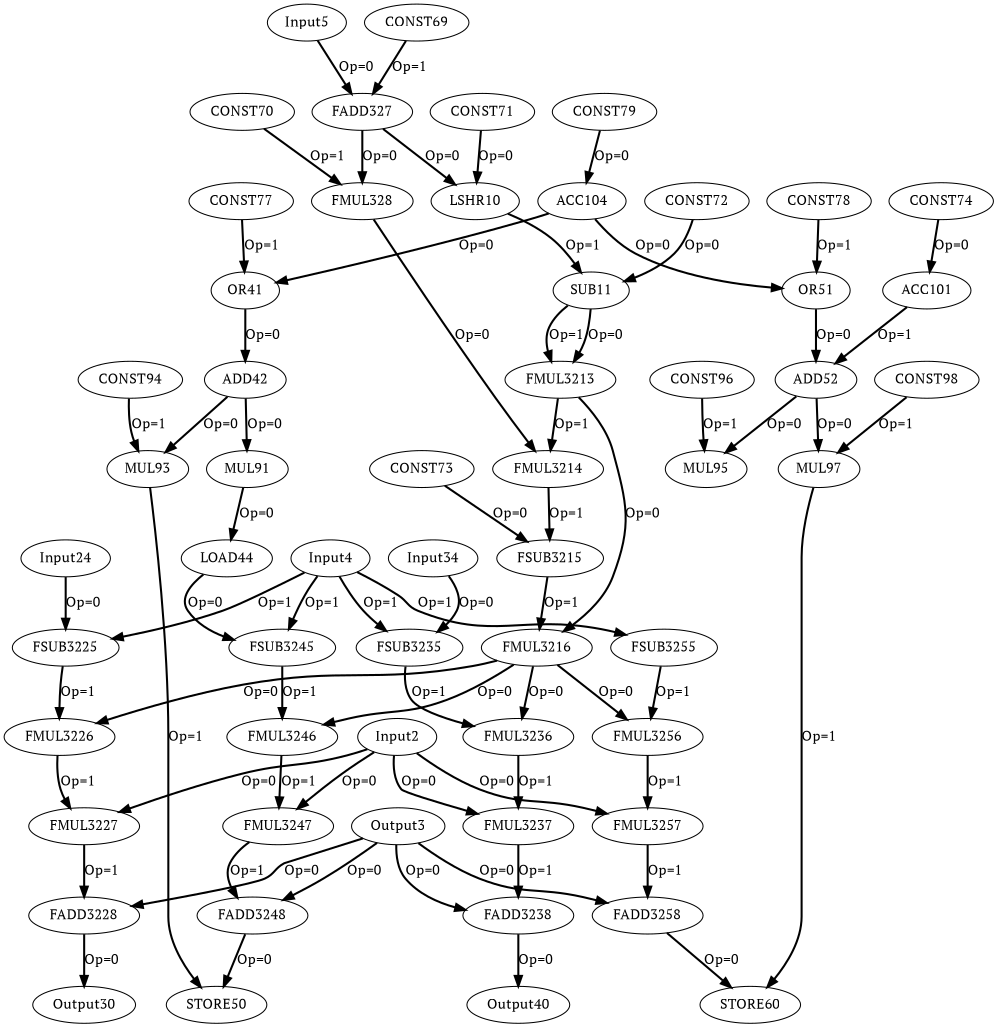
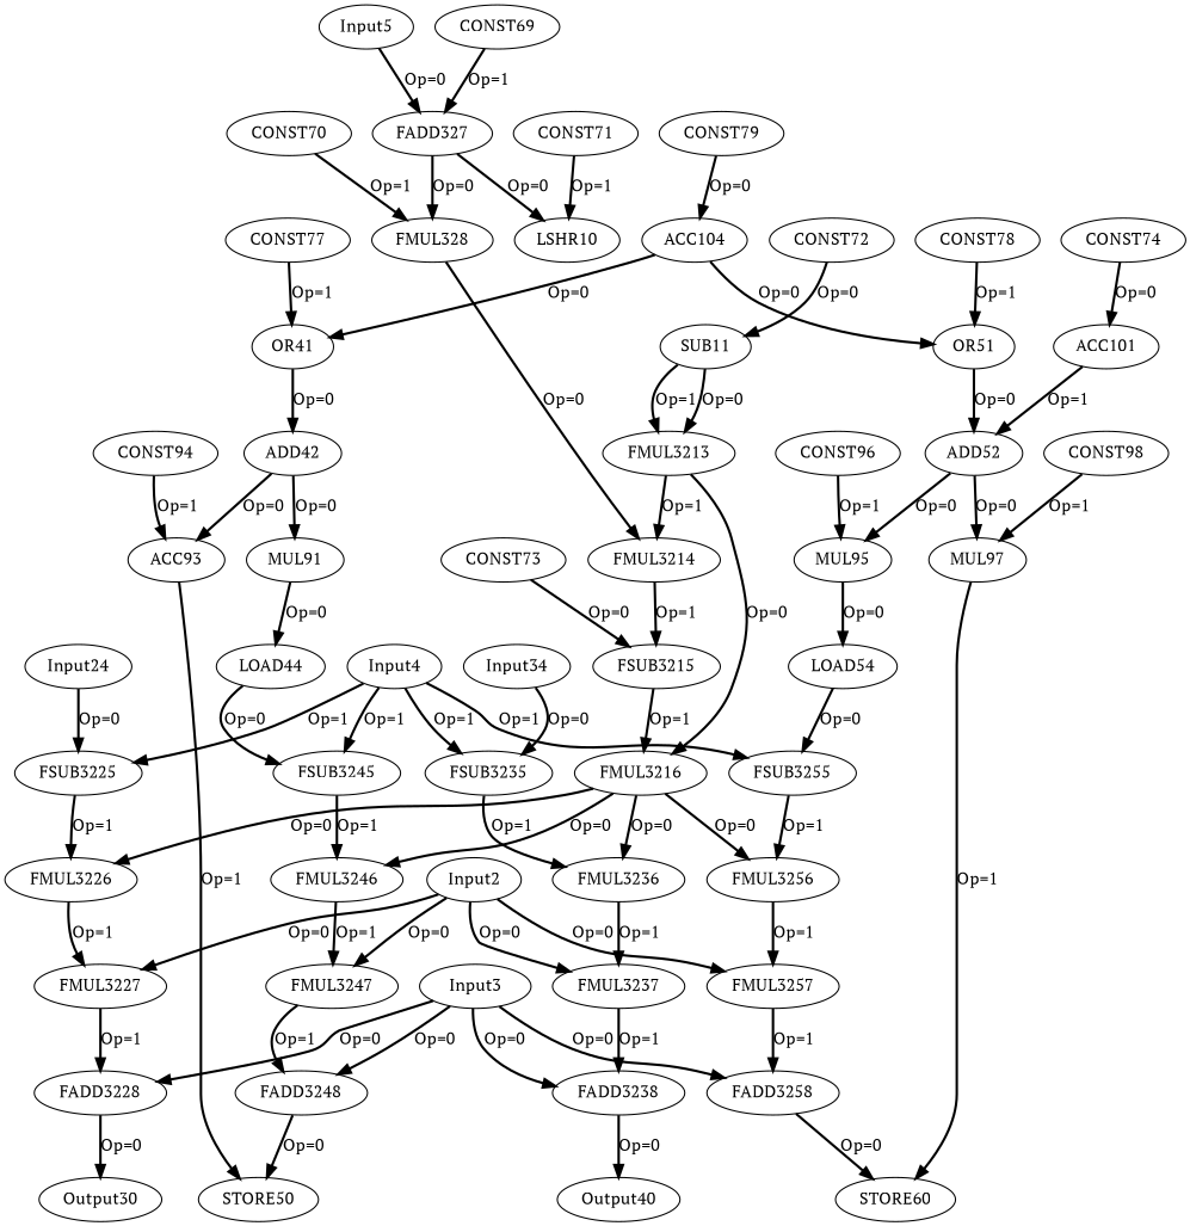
  digraph {
    fontname="PT Serif"
    node [fontname="PT Serif" opcode=FMUL32]
    edge [color=black fontname="PT Serif" operand=0 style=bold]
    Input2 [offset="0, 0" opcode=Input pattern="0, 28" ref_name=arg]
    FMUL3227
    FMUL3237
    FMUL3247
    FMUL3257
    FADD3228 [opcode=FADD32]
    FADD3238 [opcode=FADD32]
    FADD3248 [opcode=FADD32]
    FADD3258 [opcode=FADD32]
-   Input3 [offset="0, 0" opcode=Input pattern="0, 28" ref_name=arg1 label=Output3]
+   Input3 [offset="0, 0" opcode=Input pattern="0, 28" ref_name=arg1]
    Output30 [offset="0, 0" opcode=Output pattern="16, 28, 16, 16" ref_name=arg5]
    Output40 [offset="0, 4" opcode=Output pattern="16, 28, 16, 16" ref_name=arg5]
    STORE50 [cycles=448 offset="0, 0" opcode=STORE ref_name=arg5]
    STORE60 [cycles=448 offset="0, 0" opcode=STORE ref_name=arg5]
    Input4 [offset="0, 0" opcode=Input pattern="0, 28" ref_name=arg2]
    FSUB3225 [opcode=FSUB32]
    FSUB3235 [opcode=FSUB32]
    FSUB3245 [opcode=FSUB32]
    FSUB3255 [opcode=FSUB32]
    FMUL3226
    FMUL3236
    FMUL3246
    FMUL3256
    Input5 [offset="0, 0" opcode=Input pattern="0, 28" ref_name=arg3]
    FADD327 [opcode=FADD32]
    FMUL328
    LSHR10 [opcode=LSHR]
    FMUL3214
    SUB11 [opcode=SUB]
    FSUB3215 [opcode=FSUB32]
    FMUL3213
    FMUL3216
    Input24 [offset="0, 0" opcode=Input pattern="16, 28, 16, 16" ref_name=arg4]
    Input34 [offset="0, 4" opcode=Input pattern="16, 28, 16, 16" ref_name=arg4]
    OR41 [opcode=OR]
    ADD42 [opcode=ADD]
    MUL91 [opcode=MUL]
-   MUL93 [opcode=MUL]
+   MUL93 [opcode=MUL label=ACC93]
    LOAD44 [cycles=448 offset="0, 0" opcode=LOAD ref_name=arg4]
    OR51 [opcode=OR]
    ADD52 [opcode=ADD]
    MUL95 [opcode=MUL]
    MUL97 [opcode=MUL]
+   LOAD54 [cycles=448 offset="0, 0" opcode=LOAD ref_name=arg4]
    CONST69 [opcode=CONST value=925353388]
    CONST70 [opcode=CONST value=1056964608]
    CONST71 [opcode=CONST value=1]
    CONST72 [opcode=CONST value=1597463007]
    CONST73 [opcode=CONST value=1069547520]
    CONST74 [opcode=CONST value=112]
    ACC101 [acc_first=0 acc_params="0, 16, 28, 1" opcode=ACC]
    CONST77 [opcode=CONST value=2]
    CONST78 [opcode=CONST value=3]
    CONST79 [opcode=CONST value=4]
    ACC104 [acc_first=0 acc_params="0, 28, 1, 16" opcode=ACC]
    CONST94 [opcode=CONST value=4]
    CONST96 [opcode=CONST value=4]
    CONST98 [opcode=CONST value=4]
    Input2 -> FMUL3227 [label="Op=0"]
    Input2 -> FMUL3237 [label="Op=0"]
    Input2 -> FMUL3247 [label="Op=0"]
    Input2 -> FMUL3257 [label="Op=0"]
    FMUL3227 -> FADD3228 [label="Op=1" operand=1]
    FMUL3237 -> FADD3238 [label="Op=1" operand=1]
    FMUL3247 -> FADD3248 [label="Op=1" operand=1]
    FMUL3257 -> FADD3258 [label="Op=1" operand=1]
    FADD3228 -> Output30 [label="Op=0"]
    FADD3238 -> Output40 [label="Op=0"]
    FADD3248 -> STORE50 [label="Op=0"]
    FADD3258 -> STORE60 [label="Op=0"]
    Input3 -> FADD3228 [label="Op=0"]
    Input3 -> FADD3238 [label="Op=0"]
    Input3 -> FADD3248 [label="Op=0"]
    Input3 -> FADD3258 [label="Op=0"]
    Input4 -> FSUB3225 [label="Op=1" operand=1]
    Input4 -> FSUB3235 [label="Op=1" operand=1]
    Input4 -> FSUB3245 [label="Op=1" operand=1]
    Input4 -> FSUB3255 [label="Op=1" operand=1]
    FSUB3225 -> FMUL3226 [label="Op=1" operand=1]
    FSUB3235 -> FMUL3236 [label="Op=1" operand=1]
    FSUB3245 -> FMUL3246 [label="Op=1" operand=1]
    FSUB3255 -> FMUL3256 [label="Op=1" operand=1]
    FMUL3226 -> FMUL3227 [label="Op=1" operand=1]
    FMUL3236 -> FMUL3237 [label="Op=1" operand=1]
    FMUL3246 -> FMUL3247 [label="Op=1" operand=1]
    FMUL3256 -> FMUL3257 [label="Op=1" operand=1]
    Input5 -> FADD327 [label="Op=0"]
    FADD327 -> FMUL328 [label="Op=0"]
    FADD327 -> LSHR10 [label="Op=0"]
    FMUL328 -> FMUL3214 [label="Op=0"]
-   LSHR10 -> SUB11 [label="Op=1" operand=1]
    FMUL3214 -> FSUB3215 [label="Op=1" operand=1]
    SUB11 -> FMUL3213 [label="Op=1" operand=1]
    SUB11 -> FMUL3213 [label="Op=0"]
    FSUB3215 -> FMUL3216 [label="Op=1" operand=1]
    FMUL3213 -> FMUL3214 [label="Op=1" operand=1]
    FMUL3213 -> FMUL3216 [label="Op=0"]
    FMUL3216 -> FMUL3226 [label="Op=0"]
    FMUL3216 -> FMUL3236 [label="Op=0"]
    FMUL3216 -> FMUL3246 [label="Op=0"]
    FMUL3216 -> FMUL3256 [label="Op=0"]
    Input24 -> FSUB3225 [label="Op=0"]
    Input34 -> FSUB3235 [label="Op=0"]
    OR41 -> ADD42 [label="Op=0"]
    ADD42 -> MUL91 [label="Op=0"]
    ADD42 -> MUL93 [label="Op=0"]
    MUL91 -> LOAD44 [label="Op=0"]
    MUL93 -> STORE50 [label="Op=1" operand=1]
    LOAD44 -> FSUB3245 [label="Op=0"]
    OR51 -> ADD52 [label="Op=0"]
    ADD52 -> MUL95 [label="Op=0"]
    ADD52 -> MUL97 [label="Op=0"]
+   MUL95 -> LOAD54 [label="Op=0"]
    MUL97 -> STORE60 [label="Op=1" operand=1]
+   LOAD54 -> FSUB3255 [label="Op=0"]
    CONST69 -> FADD327 [label="Op=1" operand=1]
    CONST70 -> FMUL328 [label="Op=1" operand=1]
-   CONST71 -> LSHR10 [label="Op=0" operand=1]
+   CONST71 -> LSHR10 [label="Op=1" operand=1]
    CONST72 -> SUB11 [label="Op=0"]
    CONST73 -> FSUB3215 [label="Op=0"]
    CONST74 -> ACC101 [label="Op=0"]
    ACC101 -> ADD52 [label="Op=1" operand=1]
    CONST77 -> OR41 [label="Op=1" operand=1]
    CONST78 -> OR51 [label="Op=1" operand=1]
    CONST79 -> ACC104 [label="Op=0"]
    ACC104 -> OR41 [label="Op=0"]
    ACC104 -> OR51 [label="Op=0"]
    CONST94 -> MUL93 [label="Op=1" operand=1]
    CONST96 -> MUL95 [label="Op=1" operand=1]
    CONST98 -> MUL97 [label="Op=1" operand=1]
  }
